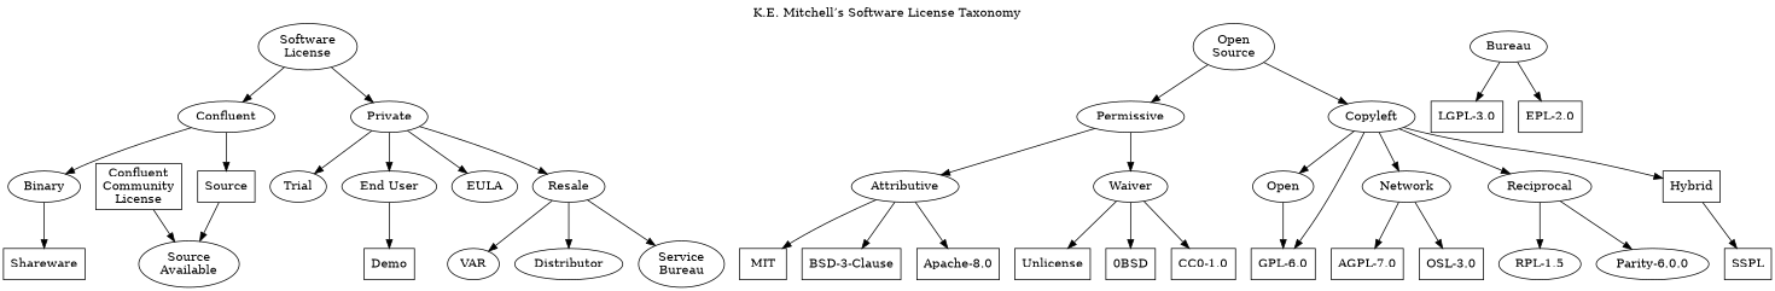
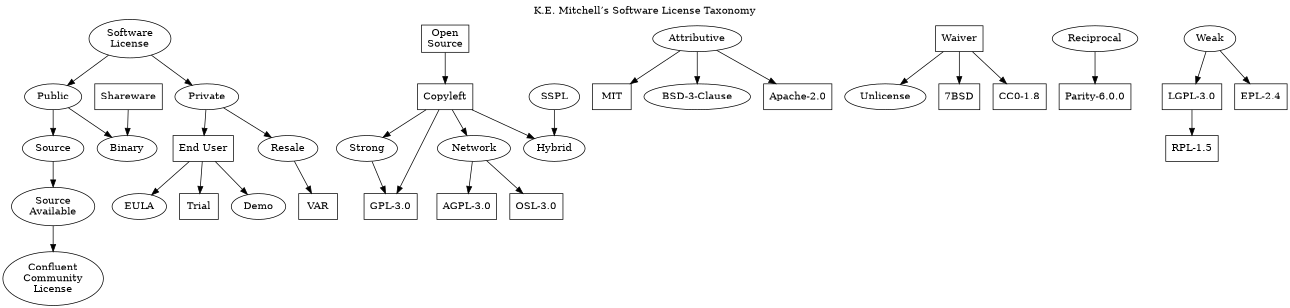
  digraph {
    label="K.E. Mitchell’s Software License Taxonomy"
    labelloc=t
    "Software\nLicense"
-   Public [label=Confluent]
+   Public
    Private
    Binary
-   Source [shape=box]
-   "End User"
+   Source
+   "End User" [shape=box]
    Resale
    Shareware [shape=rect]
    "Source\nAvailable"
    EULA
-   Trial
-   Demo [shape=box]
-   VAR
-   Distributor
-   "Service\nBureau"
-   "Confluent\nCommunity\nLicense" [shape=rect]
-   "Open\nSource"
-   Permissive
-   Copyleft
+   Trial [shape=box]
+   Demo
+   VAR [shape=box]
+   "Confluent\nCommunity\nLicense" [shape=ellipse]
+   "Open\nSource" [shape=box]
+   Copyleft [shape=box]
    Attributive
-   Waiver
-   Strong [label=Open]
+   Waiver [shape=box]
+   Strong
    Network
    Reciprocal
-   Hybrid [shape=box]
-   "GPL-3.0" [shape=rect label="GPL-6.0"]
+   Hybrid
+   "GPL-3.0" [shape=rect]
    MIT [shape=rect]
-   "BSD-3-Clause" [shape=rect]
-   "Apache-2.0" [shape=rect label="Apache-8.0"]
-   Unlicense [shape=rect]
-   "0BSD" [shape=rect]
-   "CC0-1.0" [shape=rect]
+   "BSD-3-Clause" [shape=ellipse]
+   "Apache-2.0" [shape=rect]
+   Unlicense [shape=ellipse]
+   "0BSD" [shape=rect label="7BSD"]
+   "CC0-1.0" [shape=rect label="CC0-1.8"]
    "LGPL-3.0" [shape=rect]
-   Weak [label=Bureau]
-   "EPL-2.0" [shape=rect]
-   "AGPL-3.0" [shape=rect label="AGPL-7.0"]
+   Weak
+   "EPL-2.0" [shape=rect label="EPL-2.4"]
+   "AGPL-3.0" [shape=rect]
    "OSL-3.0" [shape=rect]
-   "RPL-1.5" [shape=ellipse]
-   "Parity-6.0.0" [shape=ellipse]
-   SSPL [shape=rect]
+   "RPL-1.5" [shape=rect]
+   "Parity-6.0.0" [shape=rect]
+   SSPL [shape=ellipse]
    "Software\nLicense" -> Public
    "Software\nLicense" -> Private
    Public -> Binary
    Public -> Source
    Private -> "End User"
    Private -> Resale
-   Binary -> Shareware
+   Shareware -> Binary
    Source -> "Source\nAvailable"
-   Private -> EULA
-   Private -> Trial
+   "End User" -> EULA
+   "End User" -> Trial
    "End User" -> Demo
    Resale -> VAR
-   Resale -> Distributor
-   Resale -> "Service\nBureau"
-   "Confluent\nCommunity\nLicense" -> "Source\nAvailable"
-   "Open\nSource" -> Permissive
+   "Source\nAvailable" -> "Confluent\nCommunity\nLicense"
    "Open\nSource" -> Copyleft
-   Permissive -> Attributive
-   Permissive -> Waiver
    Copyleft -> Strong
    Copyleft -> Network
-   Copyleft -> Reciprocal
    Copyleft -> Hybrid
    Copyleft -> "GPL-3.0"
    Attributive -> MIT
    Attributive -> "BSD-3-Clause"
    Attributive -> "Apache-2.0"
    Waiver -> Unlicense
    Waiver -> "0BSD"
    Waiver -> "CC0-1.0"
    Strong -> "GPL-3.0"
    Network -> "AGPL-3.0"
    Network -> "OSL-3.0"
-   Reciprocal -> "RPL-1.5"
+   "LGPL-3.0" -> "RPL-1.5"
    Reciprocal -> "Parity-6.0.0"
-   Hybrid -> SSPL
+   SSPL -> Hybrid
    Weak -> "LGPL-3.0"
    Weak -> "EPL-2.0"
  }
